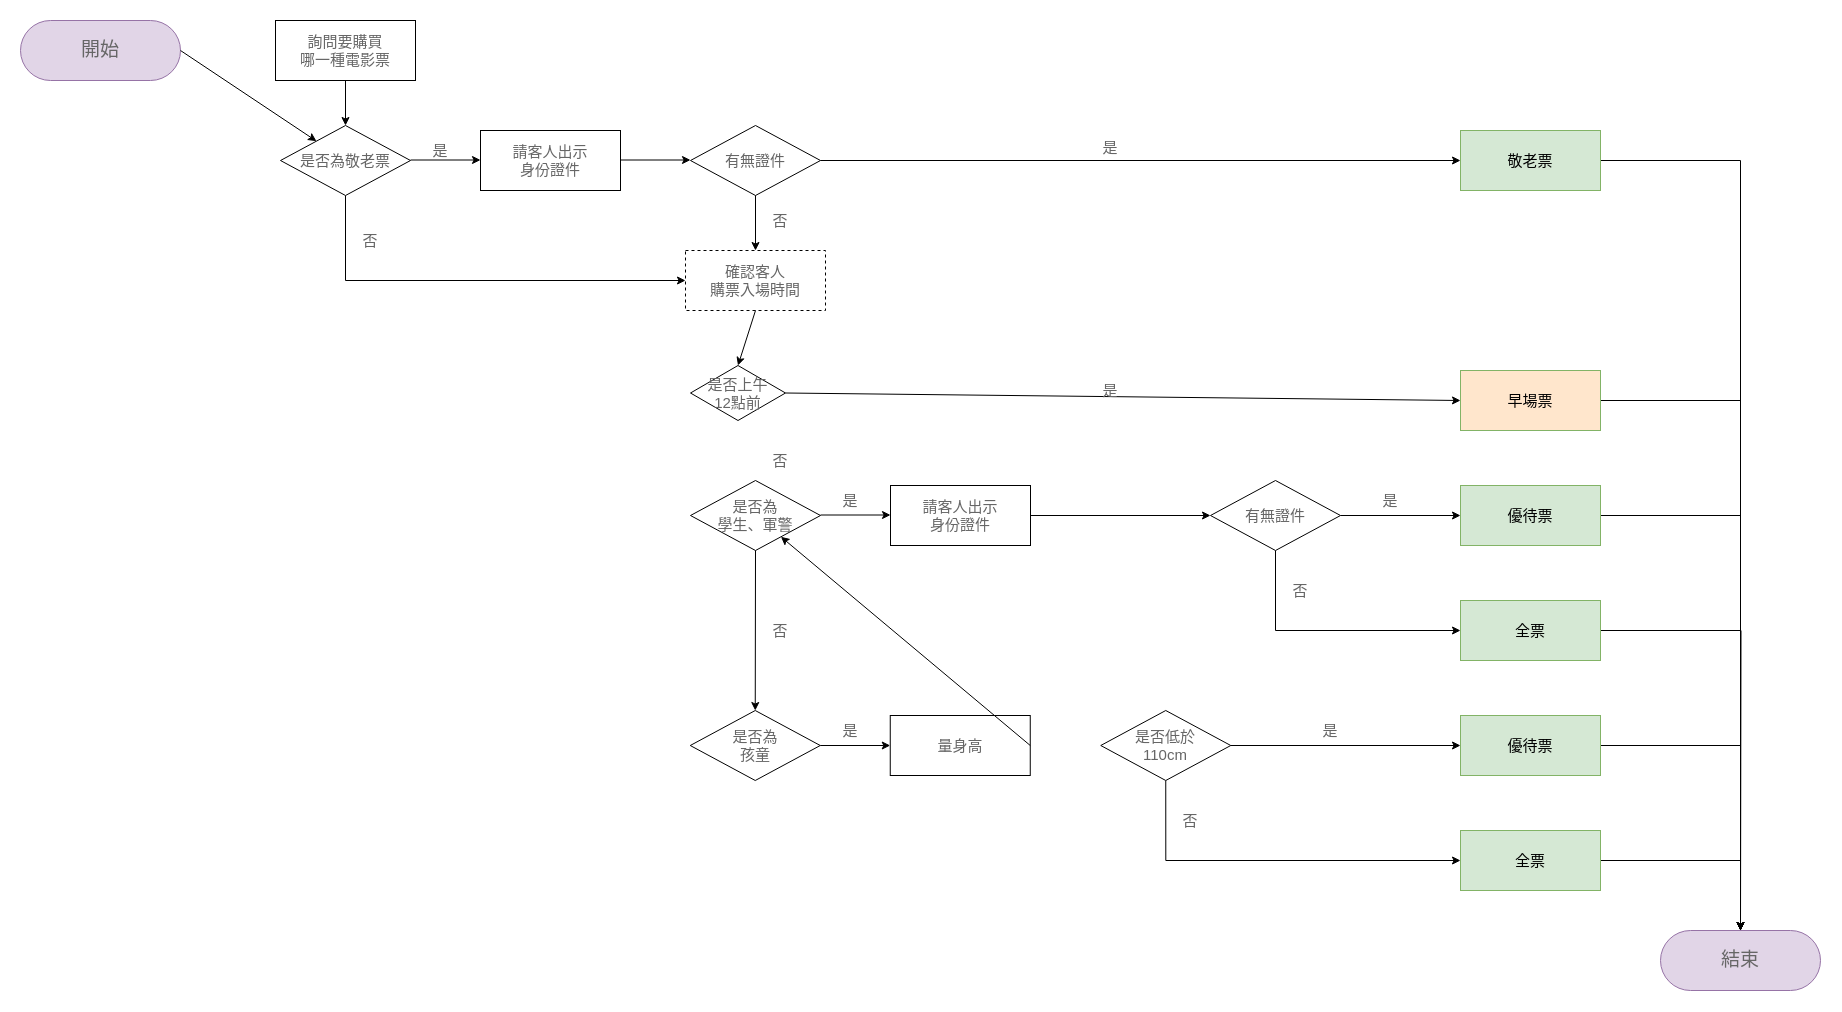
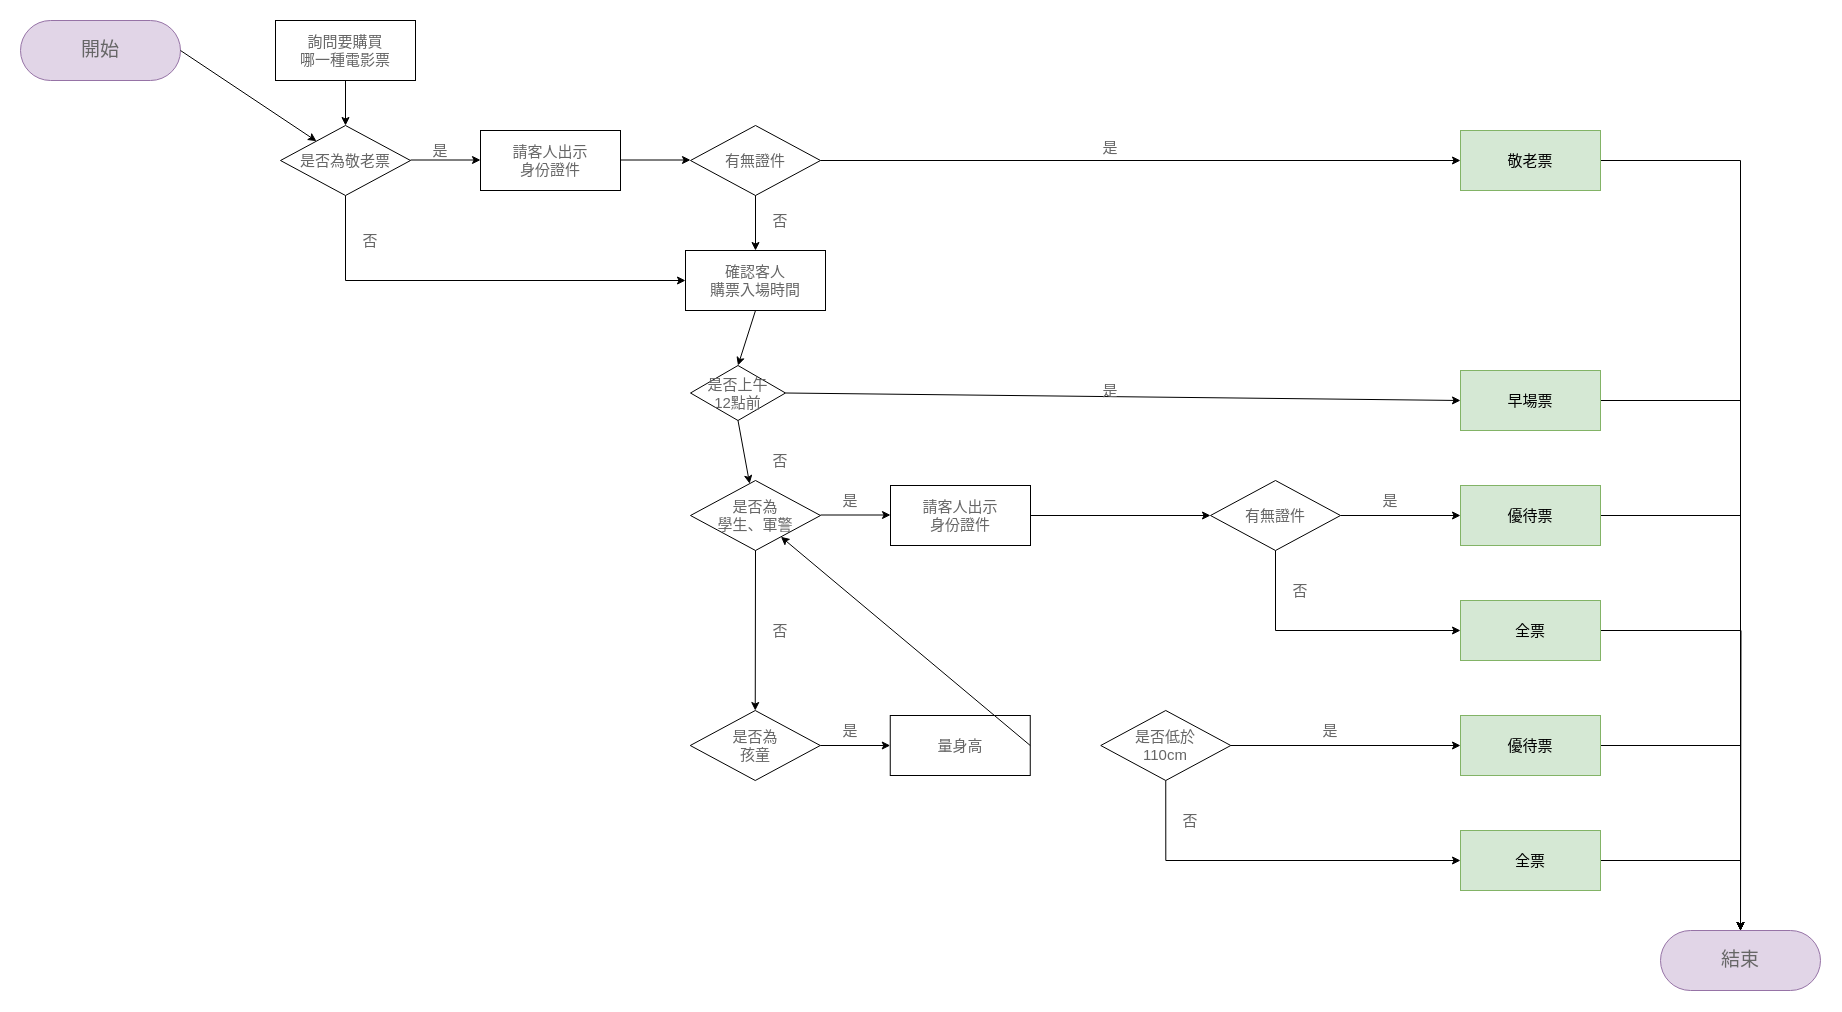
  <mxCell id="0" />
  <mxCell id="1" parent="0" />
  <mxCell id="2" value="開始" style="rounded=1;whiteSpace=wrap;html=1;arcSize=50;fillColor=#e1d5e7;strokeColor=#9673a6;fontSize=19;fontColor=#666666;" vertex="1" parent="1"><mxGeometry x="20" y="20" width="160" height="60" as="geometry" /></mxCell>
  <mxCell id="3" value="詢問要購買&lt;br&gt;哪一種電影票" style="whiteSpace=wrap;html=1;fontSize=15;fontColor=#666666;" vertex="1" parent="1"><mxGeometry x="275" y="20" width="140" height="60" as="geometry" /></mxCell>
  <mxCell id="4" style="edgeStyle=orthogonalEdgeStyle;rounded=0;orthogonalLoop=1;jettySize=auto;html=1;exitX=0.5;exitY=1;exitDx=0;exitDy=0;entryX=0;entryY=0.5;entryDx=0;entryDy=0;fontSize=15;fontColor=#666666;" edge="1" parent="1" source="5" target="14"><mxGeometry relative="1" as="geometry" /></mxCell>
  <mxCell id="5" value="是否為敬老票" style="rhombus;whiteSpace=wrap;html=1;fontSize=15;fontColor=#666666;" vertex="1" parent="1"><mxGeometry x="280" y="125" width="130" height="70" as="geometry" /></mxCell>
  <mxCell id="6" value="" style="endArrow=classic;html=1;fontSize=15;fontColor=#666666;exitX=1;exitY=0.5;exitDx=0;exitDy=0;" edge="1" parent="1" source="2" target="5"><mxGeometry width="50" height="50" relative="1" as="geometry"><mxPoint x="180" y="280" as="sourcePoint" /><mxPoint x="230" y="230" as="targetPoint" /></mxGeometry></mxCell>
  <mxCell id="7" value="" style="endArrow=classic;html=1;fontSize=15;fontColor=#666666;exitX=0.5;exitY=1;exitDx=0;exitDy=0;entryX=0.5;entryY=0;entryDx=0;entryDy=0;" edge="1" parent="1" source="3" target="5"><mxGeometry width="50" height="50" relative="1" as="geometry"><mxPoint x="210" y="160" as="sourcePoint" /><mxPoint x="280" y="159.5" as="targetPoint" /></mxGeometry></mxCell>
  <mxCell id="8" value="請客人出示&lt;br&gt;身份證件" style="whiteSpace=wrap;html=1;fontSize=15;fontColor=#666666;" vertex="1" parent="1"><mxGeometry x="480" y="130" width="140" height="60" as="geometry" /></mxCell>
  <mxCell id="9" value="" style="endArrow=classic;html=1;fontSize=15;fontColor=#666666;exitX=1;exitY=0.5;exitDx=0;exitDy=0;" edge="1" parent="1"><mxGeometry width="50" height="50" relative="1" as="geometry"><mxPoint x="410" y="159.5" as="sourcePoint" /><mxPoint x="480" y="159.5" as="targetPoint" /></mxGeometry></mxCell>
  <mxCell id="10" style="edgeStyle=orthogonalEdgeStyle;rounded=0;orthogonalLoop=1;jettySize=auto;html=1;exitX=1;exitY=0.5;exitDx=0;exitDy=0;entryX=0;entryY=0.5;entryDx=0;entryDy=0;fontSize=15;fontColor=#666666;" edge="1" parent="1" source="11" target="20"><mxGeometry relative="1" as="geometry" /></mxCell>
  <mxCell id="11" value="有無證件" style="rhombus;whiteSpace=wrap;html=1;fontSize=15;fontColor=#666666;" vertex="1" parent="1"><mxGeometry x="690" y="125" width="130" height="70" as="geometry" /></mxCell>
  <mxCell id="12" value="" style="endArrow=classic;html=1;fontSize=15;fontColor=#666666;exitX=1;exitY=0.5;exitDx=0;exitDy=0;" edge="1" parent="1"><mxGeometry width="50" height="50" relative="1" as="geometry"><mxPoint x="620" y="159.5" as="sourcePoint" /><mxPoint x="690" y="159.5" as="targetPoint" /></mxGeometry></mxCell>
  <mxCell id="13" value="是" style="text;html=1;strokeColor=none;fillColor=none;align=center;verticalAlign=middle;whiteSpace=wrap;rounded=0;fontSize=15;fontColor=#666666;" vertex="1" parent="1"><mxGeometry x="420" y="140" width="40" height="20" as="geometry" /></mxCell>
- <mxCell id="14" value="確認客人&lt;br&gt;購票入場時間" style="whiteSpace=wrap;html=1;fontSize=15;fontColor=#666666;dashed=1;" vertex="1" parent="1"><mxGeometry x="685" y="250" width="140" height="60" as="geometry" /></mxCell>
+ <mxCell id="14" value="確認客人&lt;br&gt;購票入場時間" style="whiteSpace=wrap;html=1;fontSize=15;fontColor=#666666;" vertex="1" parent="1"><mxGeometry x="685" y="250" width="140" height="60" as="geometry" /></mxCell>
  <mxCell id="15" value="是否上午&lt;br&gt;12點前" style="rhombus;whiteSpace=wrap;html=1;fontSize=15;fontColor=#666666;" vertex="1" parent="1"><mxGeometry x="690" y="365" width="95" height="55" as="geometry" /></mxCell>
  <mxCell id="16" value="" style="endArrow=classic;html=1;fontSize=15;fontColor=#666666;exitX=0.5;exitY=1;exitDx=0;exitDy=0;entryX=0.5;entryY=0;entryDx=0;entryDy=0;" edge="1" parent="1" source="14" target="15"><mxGeometry width="50" height="50" relative="1" as="geometry"><mxPoint x="825" y="279.5" as="sourcePoint" /><mxPoint x="895" y="279.5" as="targetPoint" /></mxGeometry></mxCell>
  <mxCell id="17" value="是" style="text;html=1;strokeColor=none;fillColor=none;align=center;verticalAlign=middle;whiteSpace=wrap;rounded=0;fontSize=15;fontColor=#666666;" vertex="1" parent="1"><mxGeometry x="1370" y="490" width="40" height="20" as="geometry" /></mxCell>
  <mxCell id="18" value="" style="endArrow=classic;html=1;fontSize=15;fontColor=#666666;exitX=0.5;exitY=1;exitDx=0;exitDy=0;entryX=0.5;entryY=0;entryDx=0;entryDy=0;" edge="1" parent="1" source="11" target="14"><mxGeometry width="50" height="50" relative="1" as="geometry"><mxPoint x="1170" y="240" as="sourcePoint" /><mxPoint x="1095" y="355" as="targetPoint" /></mxGeometry></mxCell>
  <mxCell id="19" style="edgeStyle=orthogonalEdgeStyle;rounded=0;orthogonalLoop=1;jettySize=auto;html=1;exitX=1;exitY=0.5;exitDx=0;exitDy=0;entryX=0.5;entryY=0;entryDx=0;entryDy=0;fontSize=15;fontColor=#666666;" edge="1" parent="1" source="20" target="44"><mxGeometry relative="1" as="geometry" /></mxCell>
  <mxCell id="20" value="敬老票" style="whiteSpace=wrap;html=1;fontSize=15;fillColor=#d5e8d4;strokeColor=#82b366;" vertex="1" parent="1"><mxGeometry x="1460" y="130" width="140" height="60" as="geometry" /></mxCell>
  <mxCell id="21" style="edgeStyle=orthogonalEdgeStyle;rounded=0;orthogonalLoop=1;jettySize=auto;html=1;exitX=1;exitY=0.5;exitDx=0;exitDy=0;entryX=0.5;entryY=0;entryDx=0;entryDy=0;fontSize=15;fontColor=#666666;" edge="1" parent="1" source="22" target="44"><mxGeometry relative="1" as="geometry" /></mxCell>
- <mxCell id="22" value="早場票" style="whiteSpace=wrap;html=1;fontSize=15;fillColor=#ffe6cc;strokeColor=#82b366;" vertex="1" parent="1"><mxGeometry x="1460" y="370" width="140" height="60" as="geometry" /></mxCell>
+ <mxCell id="22" value="早場票" style="whiteSpace=wrap;html=1;fontSize=15;fillColor=#d5e8d4;strokeColor=#82b366;" vertex="1" parent="1"><mxGeometry x="1460" y="370" width="140" height="60" as="geometry" /></mxCell>
  <mxCell id="23" value="" style="endArrow=classic;html=1;fontSize=15;fontColor=#666666;exitX=1;exitY=0.5;exitDx=0;exitDy=0;entryX=0;entryY=0.5;entryDx=0;entryDy=0;" edge="1" parent="1" source="15" target="22"><mxGeometry width="50" height="50" relative="1" as="geometry"><mxPoint x="825" y="410" as="sourcePoint" /><mxPoint x="895" y="410" as="targetPoint" /></mxGeometry></mxCell>
  <mxCell id="24" value="是否為&lt;br&gt;學生、軍警" style="rhombus;whiteSpace=wrap;html=1;fontSize=15;fontColor=#666666;" vertex="1" parent="1"><mxGeometry x="690" y="480" width="130" height="70" as="geometry" /></mxCell>
+ <mxCell id="25" value="" style="endArrow=classic;html=1;fontSize=15;fontColor=#666666;exitX=0.5;exitY=1;exitDx=0;exitDy=0;" edge="1" parent="1" source="15" target="24"><mxGeometry width="50" height="50" relative="1" as="geometry"><mxPoint x="835" y="299.5" as="sourcePoint" /><mxPoint x="905" y="299.5" as="targetPoint" /></mxGeometry></mxCell>
  <mxCell id="26" style="edgeStyle=orthogonalEdgeStyle;rounded=0;orthogonalLoop=1;jettySize=auto;html=1;exitX=1;exitY=0.5;exitDx=0;exitDy=0;entryX=0;entryY=0.5;entryDx=0;entryDy=0;fontSize=15;fontColor=#666666;" edge="1" parent="1" source="27" target="30"><mxGeometry relative="1" as="geometry" /></mxCell>
  <mxCell id="27" value="請客人出示&lt;br&gt;身份證件" style="whiteSpace=wrap;html=1;fontSize=15;fontColor=#666666;" vertex="1" parent="1"><mxGeometry x="890" y="485" width="140" height="60" as="geometry" /></mxCell>
  <mxCell id="28" style="edgeStyle=orthogonalEdgeStyle;rounded=0;orthogonalLoop=1;jettySize=auto;html=1;exitX=1;exitY=0.5;exitDx=0;exitDy=0;fontSize=15;fontColor=#666666;" edge="1" parent="1" source="30" target="33"><mxGeometry relative="1" as="geometry" /></mxCell>
  <mxCell id="29" style="edgeStyle=orthogonalEdgeStyle;rounded=0;orthogonalLoop=1;jettySize=auto;html=1;exitX=0.5;exitY=1;exitDx=0;exitDy=0;entryX=0;entryY=0.5;entryDx=0;entryDy=0;fontSize=15;fontColor=#666666;" edge="1" parent="1" source="30" target="46"><mxGeometry relative="1" as="geometry" /></mxCell>
  <mxCell id="30" value="有無證件" style="rhombus;whiteSpace=wrap;html=1;fontSize=15;fontColor=#666666;" vertex="1" parent="1"><mxGeometry x="1210" y="480" width="130" height="70" as="geometry" /></mxCell>
  <mxCell id="31" value="" style="endArrow=classic;html=1;fontSize=15;fontColor=#666666;exitX=1;exitY=0.5;exitDx=0;exitDy=0;" edge="1" parent="1"><mxGeometry width="50" height="50" relative="1" as="geometry"><mxPoint x="820" y="514.5" as="sourcePoint" /><mxPoint x="890" y="514.5" as="targetPoint" /></mxGeometry></mxCell>
  <mxCell id="32" style="edgeStyle=orthogonalEdgeStyle;rounded=0;orthogonalLoop=1;jettySize=auto;html=1;exitX=1;exitY=0.5;exitDx=0;exitDy=0;fontSize=15;fontColor=#666666;" edge="1" parent="1" source="33" target="44"><mxGeometry relative="1" as="geometry" /></mxCell>
  <mxCell id="33" value="優待票" style="whiteSpace=wrap;html=1;fontSize=15;fillColor=#d5e8d4;strokeColor=#82b366;" vertex="1" parent="1"><mxGeometry x="1460" y="485" width="140" height="60" as="geometry" /></mxCell>
  <mxCell id="34" value="是否為&lt;br&gt;孩童" style="rhombus;whiteSpace=wrap;html=1;fontSize=15;fontColor=#666666;" vertex="1" parent="1"><mxGeometry x="689.75" y="710" width="130" height="70" as="geometry" /></mxCell>
  <mxCell id="35" value="量身高" style="whiteSpace=wrap;html=1;fontSize=15;fontColor=#666666;" vertex="1" parent="1"><mxGeometry x="889.75" y="715" width="140" height="60" as="geometry" /></mxCell>
  <mxCell id="36" style="edgeStyle=orthogonalEdgeStyle;rounded=0;orthogonalLoop=1;jettySize=auto;html=1;exitX=0.5;exitY=1;exitDx=0;exitDy=0;entryX=0;entryY=0.5;entryDx=0;entryDy=0;fontSize=15;fontColor=#666666;" edge="1" parent="1" source="38" target="40"><mxGeometry relative="1" as="geometry" /></mxCell>
  <mxCell id="37" style="edgeStyle=orthogonalEdgeStyle;rounded=0;orthogonalLoop=1;jettySize=auto;html=1;exitX=1;exitY=0.5;exitDx=0;exitDy=0;entryX=0;entryY=0.5;entryDx=0;entryDy=0;fontSize=15;fontColor=#666666;" edge="1" parent="1" source="38" target="48"><mxGeometry relative="1" as="geometry" /></mxCell>
  <mxCell id="38" value="是否低於&lt;br&gt;110cm" style="rhombus;whiteSpace=wrap;html=1;fontSize=15;fontColor=#666666;" vertex="1" parent="1"><mxGeometry x="1100.25" y="710" width="130" height="70" as="geometry" /></mxCell>
  <mxCell id="39" style="edgeStyle=orthogonalEdgeStyle;rounded=0;orthogonalLoop=1;jettySize=auto;html=1;exitX=1;exitY=0.5;exitDx=0;exitDy=0;entryX=0.5;entryY=0;entryDx=0;entryDy=0;fontSize=15;fontColor=#666666;" edge="1" parent="1" source="40" target="44"><mxGeometry relative="1" as="geometry" /></mxCell>
  <mxCell id="40" value="全票" style="whiteSpace=wrap;html=1;fontSize=15;fillColor=#d5e8d4;strokeColor=#82b366;" vertex="1" parent="1"><mxGeometry x="1460" y="830" width="140" height="60" as="geometry" /></mxCell>
  <mxCell id="41" value="" style="endArrow=classic;html=1;fontSize=15;fontColor=#666666;exitX=0.5;exitY=1;exitDx=0;exitDy=0;entryX=0.5;entryY=0;entryDx=0;entryDy=0;" edge="1" parent="1" source="24" target="34"><mxGeometry width="50" height="50" relative="1" as="geometry"><mxPoint x="765" y="445" as="sourcePoint" /><mxPoint x="765" y="490" as="targetPoint" /></mxGeometry></mxCell>
  <mxCell id="42" value="" style="endArrow=classic;html=1;fontSize=15;fontColor=#666666;entryX=0;entryY=0.5;entryDx=0;entryDy=0;" edge="1" parent="1" source="34" target="35"><mxGeometry width="50" height="50" relative="1" as="geometry"><mxPoint x="774.75" y="565" as="sourcePoint" /><mxPoint x="774.75" y="610" as="targetPoint" /></mxGeometry></mxCell>
  <mxCell id="43" value="" style="endArrow=classic;html=1;fontSize=15;fontColor=#666666;exitX=1;exitY=0.5;exitDx=0;exitDy=0;" edge="1" parent="1" source="35" target="24"><mxGeometry width="50" height="50" relative="1" as="geometry"><mxPoint x="784.75" y="575" as="sourcePoint" /><mxPoint x="784.75" y="620" as="targetPoint" /></mxGeometry></mxCell>
  <mxCell id="44" value="結束" style="rounded=1;whiteSpace=wrap;html=1;arcSize=50;fillColor=#e1d5e7;strokeColor=#9673a6;fontSize=19;fontColor=#666666;" vertex="1" parent="1"><mxGeometry x="1660" y="930" width="160" height="60" as="geometry" /></mxCell>
  <mxCell id="45" style="edgeStyle=orthogonalEdgeStyle;rounded=0;orthogonalLoop=1;jettySize=auto;html=1;exitX=1;exitY=0.5;exitDx=0;exitDy=0;fontSize=15;fontColor=#666666;" edge="1" parent="1" source="46"><mxGeometry relative="1" as="geometry"><mxPoint x="1740" y="930" as="targetPoint" /></mxGeometry></mxCell>
  <mxCell id="46" value="全票" style="whiteSpace=wrap;html=1;fontSize=15;fillColor=#d5e8d4;strokeColor=#82b366;" vertex="1" parent="1"><mxGeometry x="1460" y="600" width="140" height="60" as="geometry" /></mxCell>
  <mxCell id="47" style="edgeStyle=orthogonalEdgeStyle;rounded=0;orthogonalLoop=1;jettySize=auto;html=1;exitX=1;exitY=0.5;exitDx=0;exitDy=0;entryX=0.5;entryY=0;entryDx=0;entryDy=0;fontSize=15;fontColor=#666666;" edge="1" parent="1" source="48" target="44"><mxGeometry relative="1" as="geometry" /></mxCell>
  <mxCell id="48" value="優待票" style="whiteSpace=wrap;html=1;fontSize=15;fillColor=#d5e8d4;strokeColor=#82b366;" vertex="1" parent="1"><mxGeometry x="1460" y="715" width="140" height="60" as="geometry" /></mxCell>
  <mxCell id="49" value="是" style="text;html=1;strokeColor=none;fillColor=none;align=center;verticalAlign=middle;whiteSpace=wrap;rounded=0;fontSize=15;fontColor=#666666;" vertex="1" parent="1"><mxGeometry x="1310" y="720" width="40" height="20" as="geometry" /></mxCell>
  <mxCell id="50" value="是" style="text;html=1;strokeColor=none;fillColor=none;align=center;verticalAlign=middle;whiteSpace=wrap;rounded=0;fontSize=15;fontColor=#666666;" vertex="1" parent="1"><mxGeometry x="830" y="720" width="40" height="20" as="geometry" /></mxCell>
  <mxCell id="51" value="是" style="text;html=1;strokeColor=none;fillColor=none;align=center;verticalAlign=middle;whiteSpace=wrap;rounded=0;fontSize=15;fontColor=#666666;" vertex="1" parent="1"><mxGeometry x="830" y="490" width="40" height="20" as="geometry" /></mxCell>
  <mxCell id="52" value="是" style="text;html=1;strokeColor=none;fillColor=none;align=center;verticalAlign=middle;whiteSpace=wrap;rounded=0;fontSize=15;fontColor=#666666;" vertex="1" parent="1"><mxGeometry x="1090" y="380" width="40" height="20" as="geometry" /></mxCell>
  <mxCell id="53" value="是" style="text;html=1;strokeColor=none;fillColor=none;align=center;verticalAlign=middle;whiteSpace=wrap;rounded=0;fontSize=15;fontColor=#666666;" vertex="1" parent="1"><mxGeometry x="1090" y="137" width="40" height="20" as="geometry" /></mxCell>
  <mxCell id="54" value="否" style="text;html=1;strokeColor=none;fillColor=none;align=center;verticalAlign=middle;whiteSpace=wrap;rounded=0;fontSize=15;fontColor=#666666;" vertex="1" parent="1"><mxGeometry x="350" y="230" width="40" height="20" as="geometry" /></mxCell>
  <mxCell id="55" value="否" style="text;html=1;strokeColor=none;fillColor=none;align=center;verticalAlign=middle;whiteSpace=wrap;rounded=0;fontSize=15;fontColor=#666666;" vertex="1" parent="1"><mxGeometry x="760" y="210" width="40" height="20" as="geometry" /></mxCell>
  <mxCell id="56" value="否" style="text;html=1;strokeColor=none;fillColor=none;align=center;verticalAlign=middle;whiteSpace=wrap;rounded=0;fontSize=15;fontColor=#666666;" vertex="1" parent="1"><mxGeometry x="760" y="450" width="40" height="20" as="geometry" /></mxCell>
  <mxCell id="57" value="否" style="text;html=1;strokeColor=none;fillColor=none;align=center;verticalAlign=middle;whiteSpace=wrap;rounded=0;fontSize=15;fontColor=#666666;" vertex="1" parent="1"><mxGeometry x="760" y="620" width="40" height="20" as="geometry" /></mxCell>
  <mxCell id="58" value="否" style="text;html=1;strokeColor=none;fillColor=none;align=center;verticalAlign=middle;whiteSpace=wrap;rounded=0;fontSize=15;fontColor=#666666;" vertex="1" parent="1"><mxGeometry x="1280" y="580" width="40" height="20" as="geometry" /></mxCell>
  <mxCell id="59" value="否" style="text;html=1;strokeColor=none;fillColor=none;align=center;verticalAlign=middle;whiteSpace=wrap;rounded=0;fontSize=15;fontColor=#666666;" vertex="1" parent="1"><mxGeometry x="1170" y="810" width="40" height="20" as="geometry" /></mxCell>
